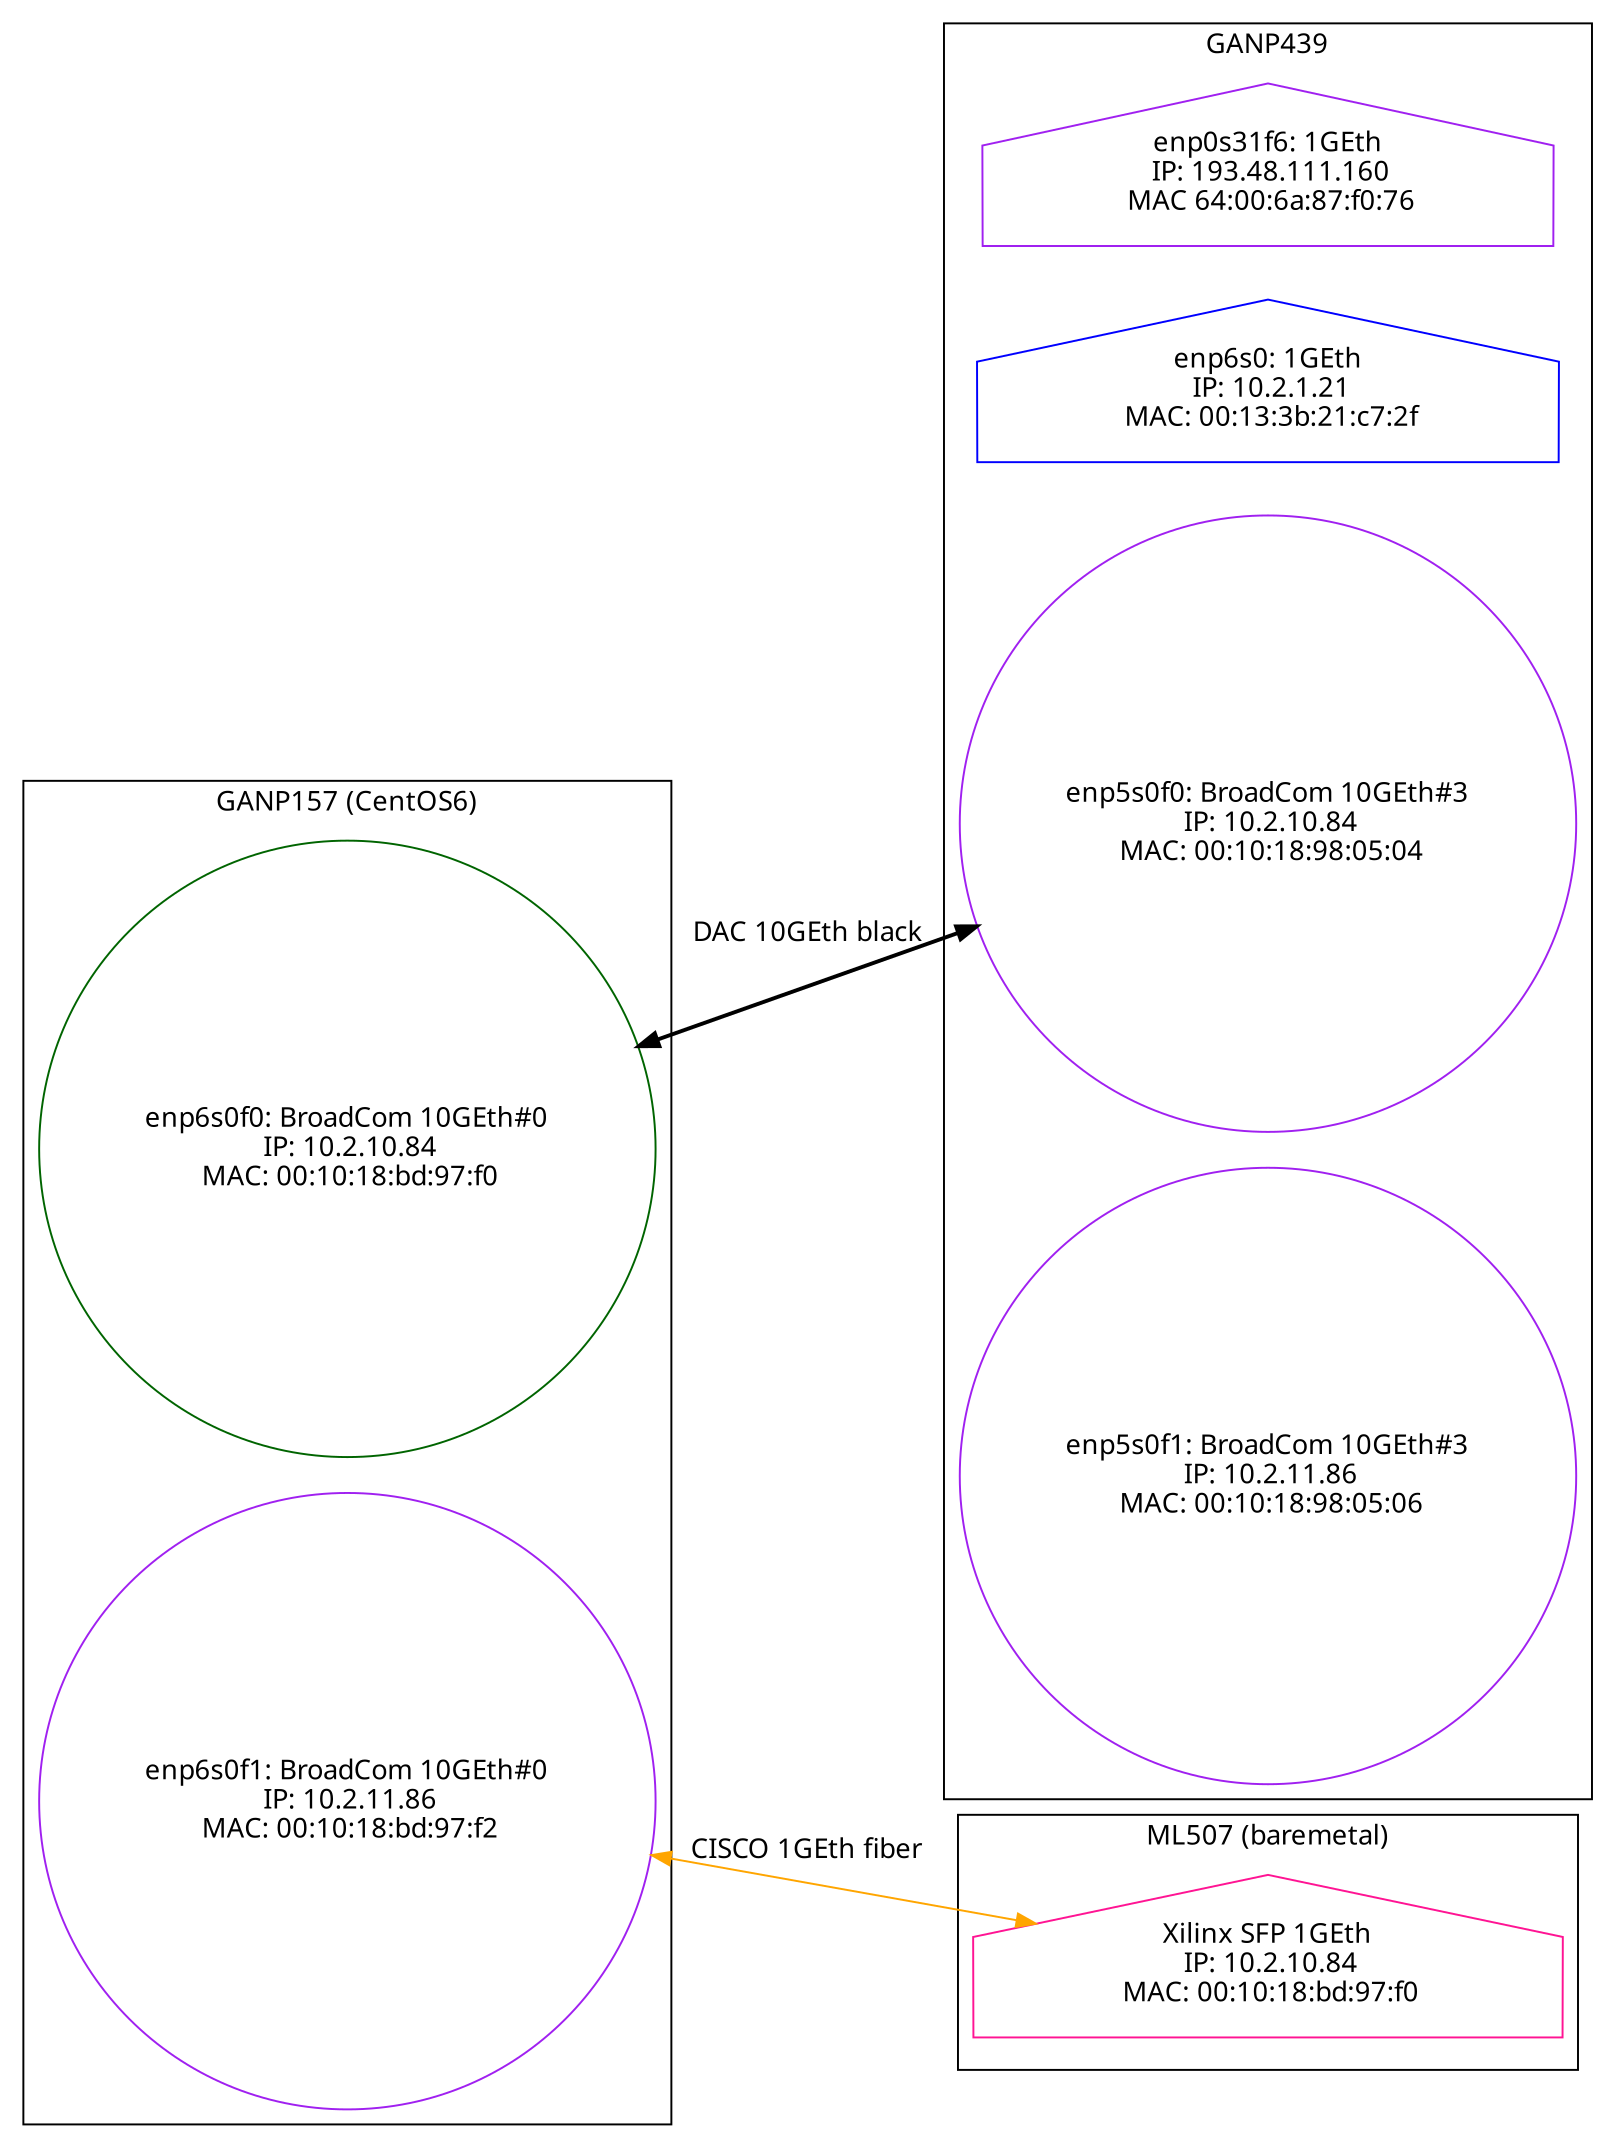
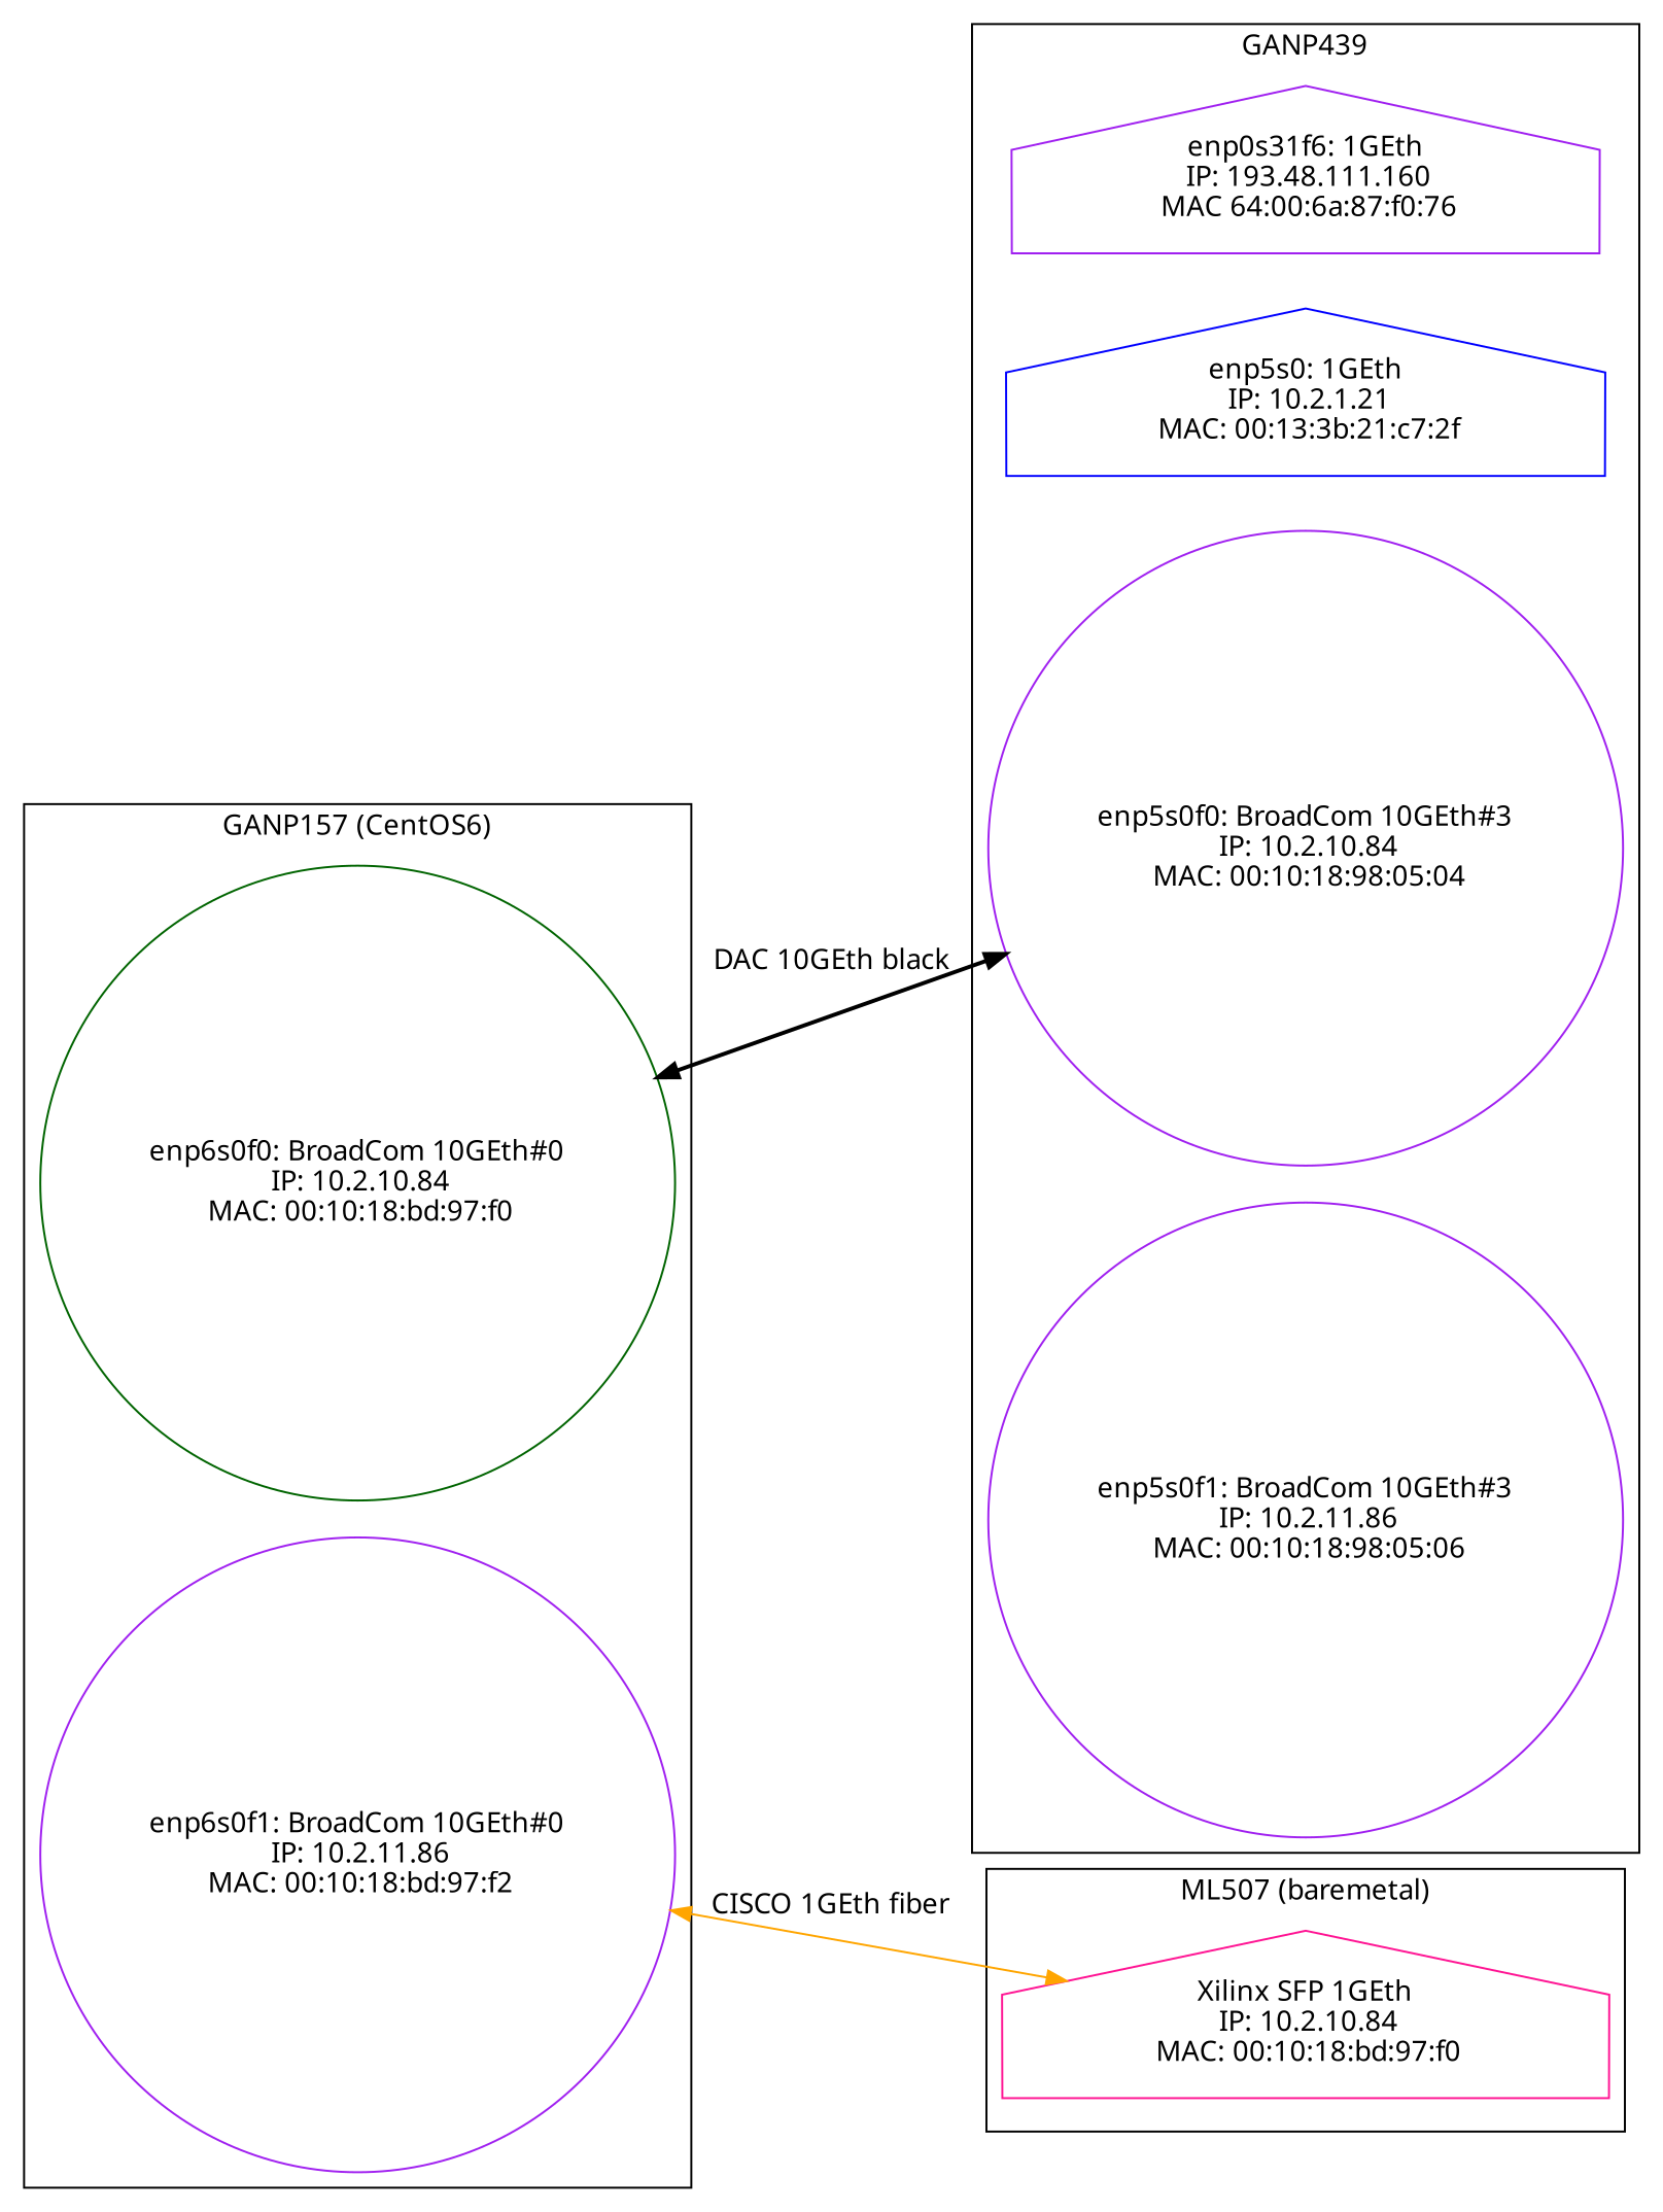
  digraph {
    rankdir=LR
    fontname="Noto Sans"
    node [shape=circle color=purple fontname="Noto Sans"]
    edge [dir=both fontname="Noto Sans"]
    n1 [label="enp6s0f0: BroadCom 10GEth#0\n IP: 10.2.10.84\n MAC: 00:10:18:bd:97:f0" color=darkgreen]
    n2 [label="enp6s0f1: BroadCom 10GEth#0\n IP: 10.2.11.86\n MAC: 00:10:18:bd:97:f2"]
    n3 [label="Xilinx SFP 1GEth\n IP: 10.2.10.84\n MAC: 00:10:18:bd:97:f0" shape=house color=deeppink]
    n4 [label="enp0s31f6: 1GEth\n IP: 193.48.111.160\n MAC 64:00:6a:87:f0:76" shape=house]
-   n5 [label="enp6s0: 1GEth\n IP: 10.2.1.21\n MAC: 00:13:3b:21:c7:2f" shape=house color=blue]
+   n5 [label="enp5s0: 1GEth\n IP: 10.2.1.21\n MAC: 00:13:3b:21:c7:2f" shape=house color=blue]
    n6 [label="enp5s0f0: BroadCom 10GEth#3\n IP: 10.2.10.84\n MAC: 00:10:18:98:05:04"]
    n7 [label="enp5s0f1: BroadCom 10GEth#3\n IP: 10.2.11.86\n MAC: 00:10:18:98:05:06"]
    subgraph cluster_1 {
      label="GANP157 (CentOS6)"
      n1
      n2
    }
    subgraph cluster_2 {
      label="ML507 (baremetal)"
      n3
    }
    subgraph cluster_3 {
      label=GANP439
      n4
      n5
      n6
      n7
    }
    n1 -> n6 [color=black label="DAC 10GEth black" style=bold]
    n2 -> n3 [color=orange label="CISCO 1GEth fiber" style=solid]
  }
